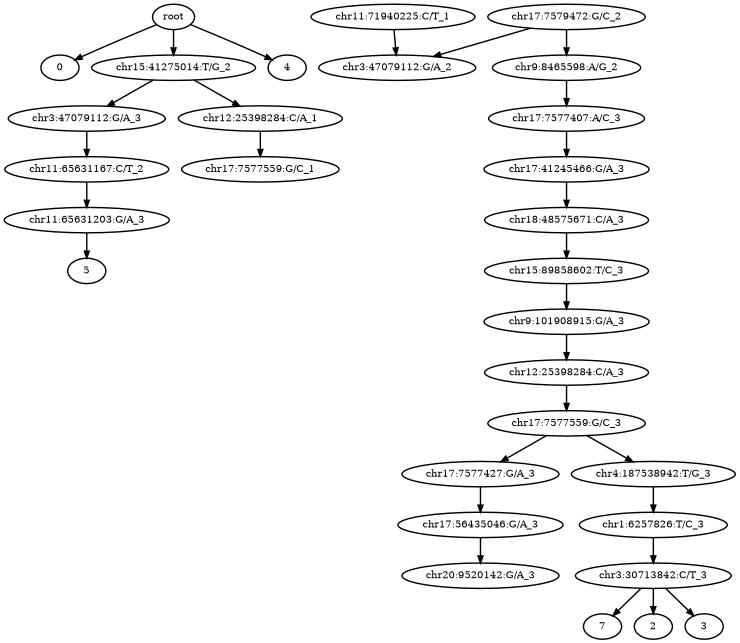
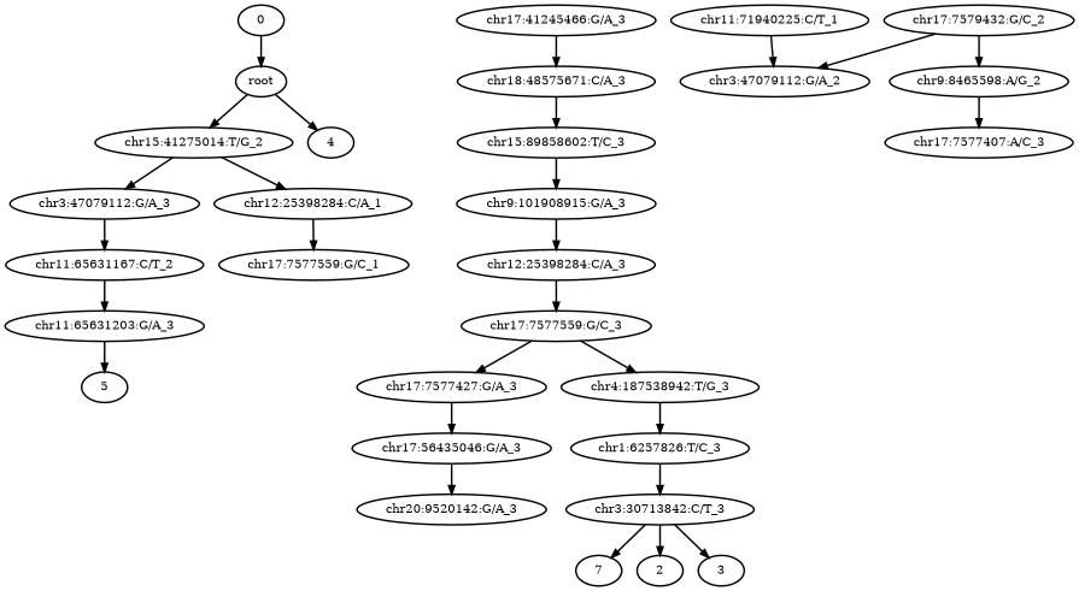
  digraph {
    rankdir=TB
    node [style=bold]
    edge [style=bold]
    n1 [label=root]
    n2 [label=0]
    n3 [label="chr15:41275014:T/G_2"]
    n4 [label=4]
    n5 [label="chr3:47079112:G/A_3"]
    n6 [label="chr12:25398284:C/A_1"]
    n7 [label="chr11:65631167:C/T_2"]
    n8 [label="chr17:7577559:G/C_1"]
    n9 [label=7]
    n10 [label=2]
    n11 [label=3]
    n12 [label="chr11:65631203:G/A_3"]
    n13 [label=5]
    n14 [label="chr3:47079112:G/A_2"]
-   n15 [label="chr17:7579472:G/C_2"]
+   n15 [label="chr17:7579432:G/C_2"]
    n16 [label="chr9:8465598:A/G_2"]
    n17 [label="chr17:7577407:A/C_3"]
    n18 [label="chr17:41245466:G/A_3"]
    n19 [label="chr18:48575671:C/A_3"]
    n20 [label="chr15:89858602:T/C_3"]
    n21 [label="chr9:101908915:G/A_3"]
    n22 [label="chr12:25398284:C/A_3"]
    n23 [label="chr17:7577559:G/C_3"]
    n24 [label="chr17:7577427:G/A_3"]
    n25 [label="chr4:187538942:T/G_3"]
    n26 [label="chr17:56435046:G/A_3"]
    n27 [label="chr20:9520142:G/A_3"]
    n28 [label="chr1:6257826:T/C_3"]
    n29 [label="chr3:30713842:C/T_3"]
    n30 [label="chr11:71940225:C/T_1"]
-   n1 -> n2
+   n2 -> n1
    n1 -> n3
    n1 -> n4
    n3 -> n5
    n3 -> n6
    n5 -> n7
    n6 -> n8
    n7 -> n12
    n12 -> n13
    n15 -> n14
    n15 -> n16
    n16 -> n17
-   n17 -> n18
    n18 -> n19
    n19 -> n20
    n20 -> n21
    n21 -> n22
    n22 -> n23
    n23 -> n24
    n23 -> n25
    n24 -> n26
    n25 -> n28
    n26 -> n27
    n28 -> n29
    n29 -> n9
    n29 -> n10
    n29 -> n11
    n30 -> n14
  }
